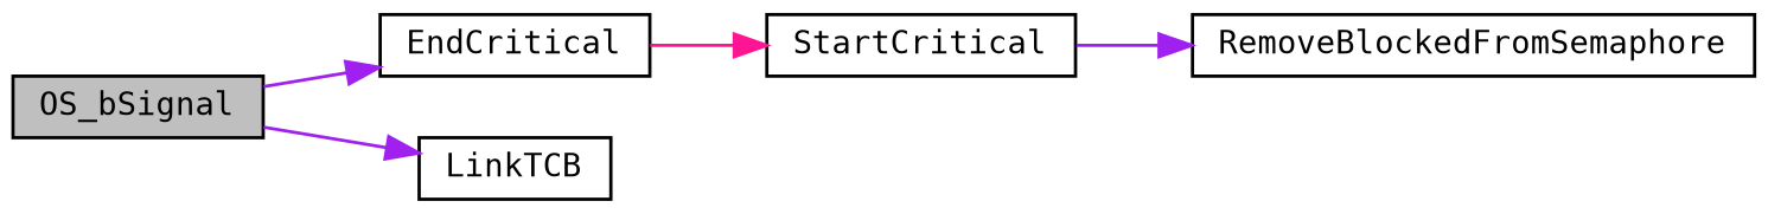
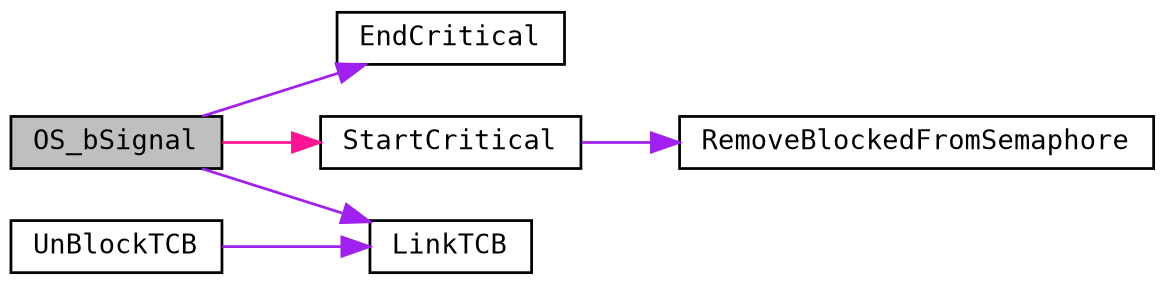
  digraph {
    fontname="DejaVu Sans Mono"
    rankdir=LR
    node [color=black fillcolor=white fontname="DejaVu Sans Mono" fontsize=10 shape=record style=filled]
    edge [color=purple fontname="DejaVu Sans Mono" fontsize=10 labelfontname=Helvetica labelfontsize=10 style=solid]
    n1 [fillcolor=grey75 fontcolor=black height=0.2 label=OS_bSignal width=0.4]
    n2 [height=0.2 label=EndCritical width=0.4]
    n3 [height=0.2 label=StartCritical width=0.4]
    n4 [height=0.2 label=LinkTCB width=0.4]
    n5 [height=0.2 label=RemoveBlockedFromSemaphore width=0.4]
+   n6 [height=0.2 label=UnBlockTCB width=0.4]
    n1 -> n2
-   n2 -> n3 [color=deeppink]
+   n1 -> n3 [color=deeppink]
    n1 -> n4
    n3 -> n5
+   n6 -> n4
  }
